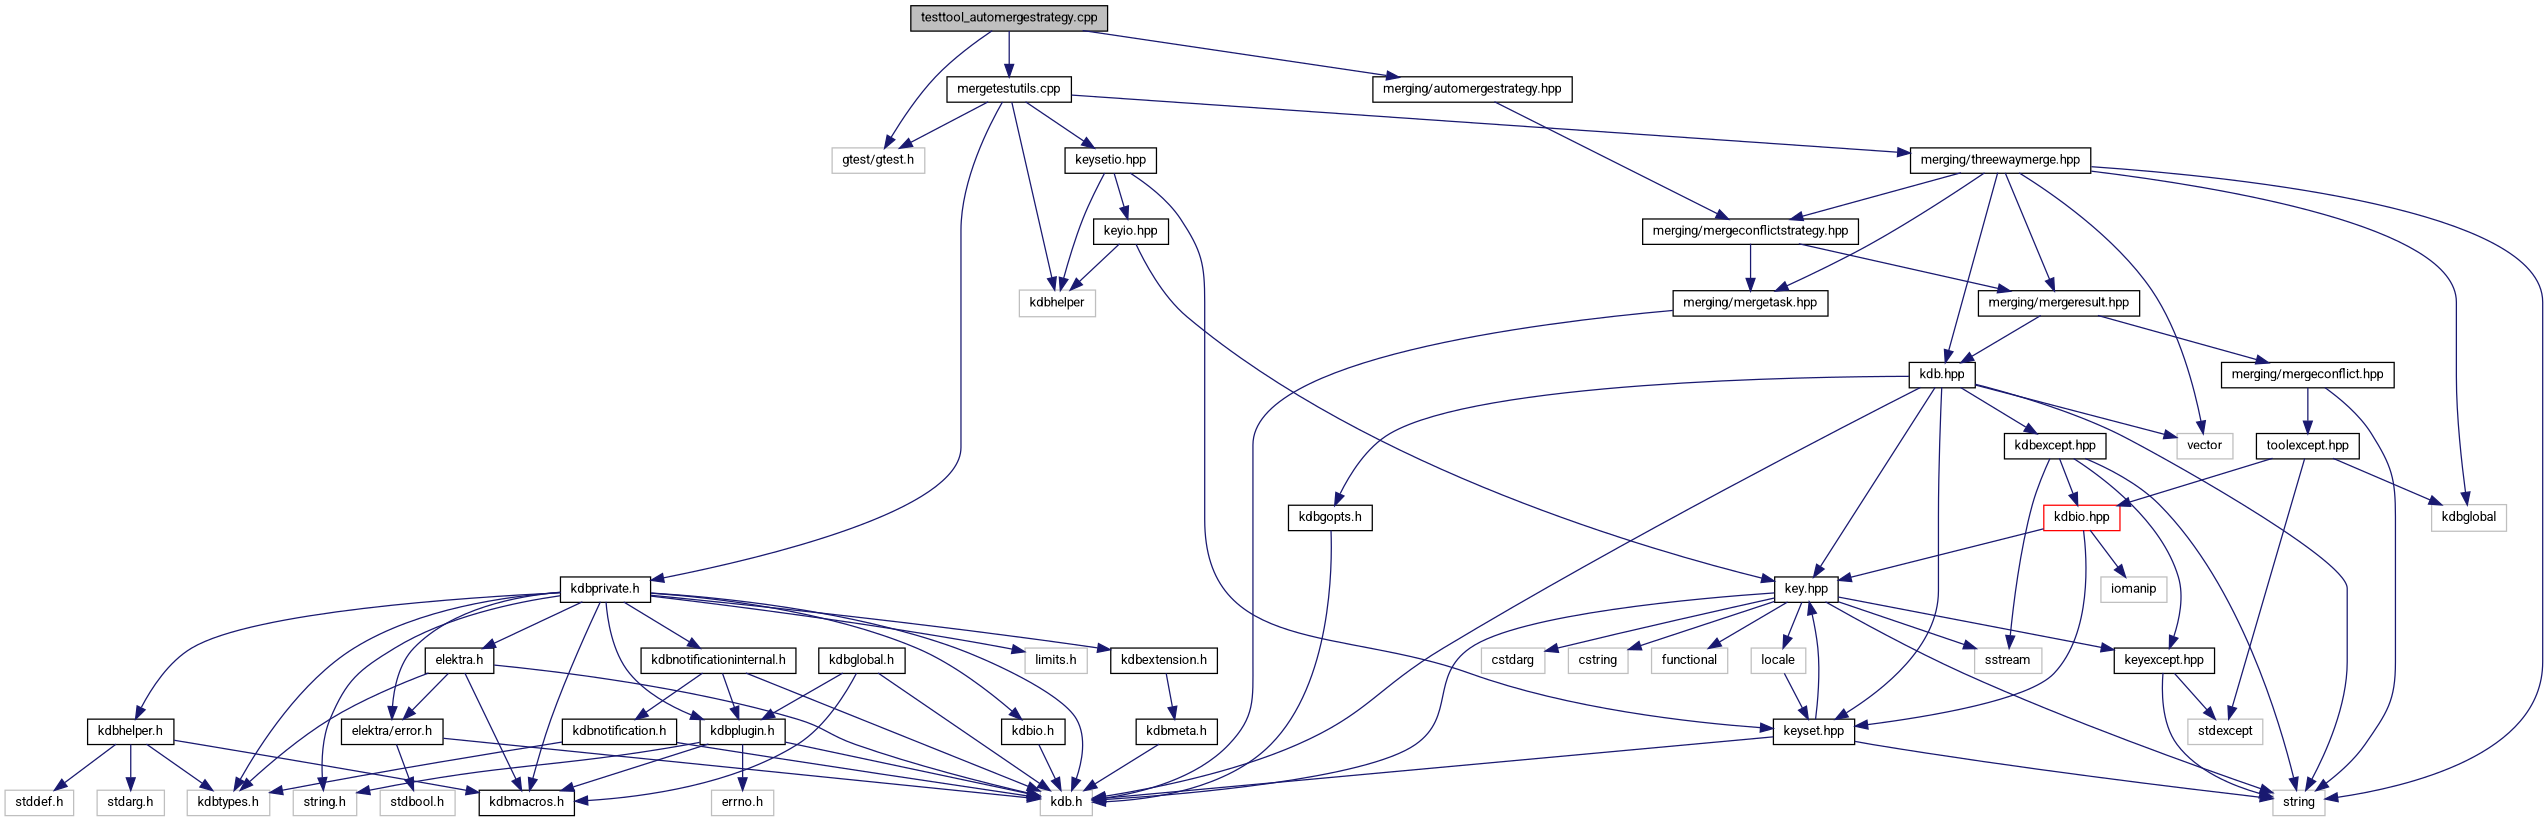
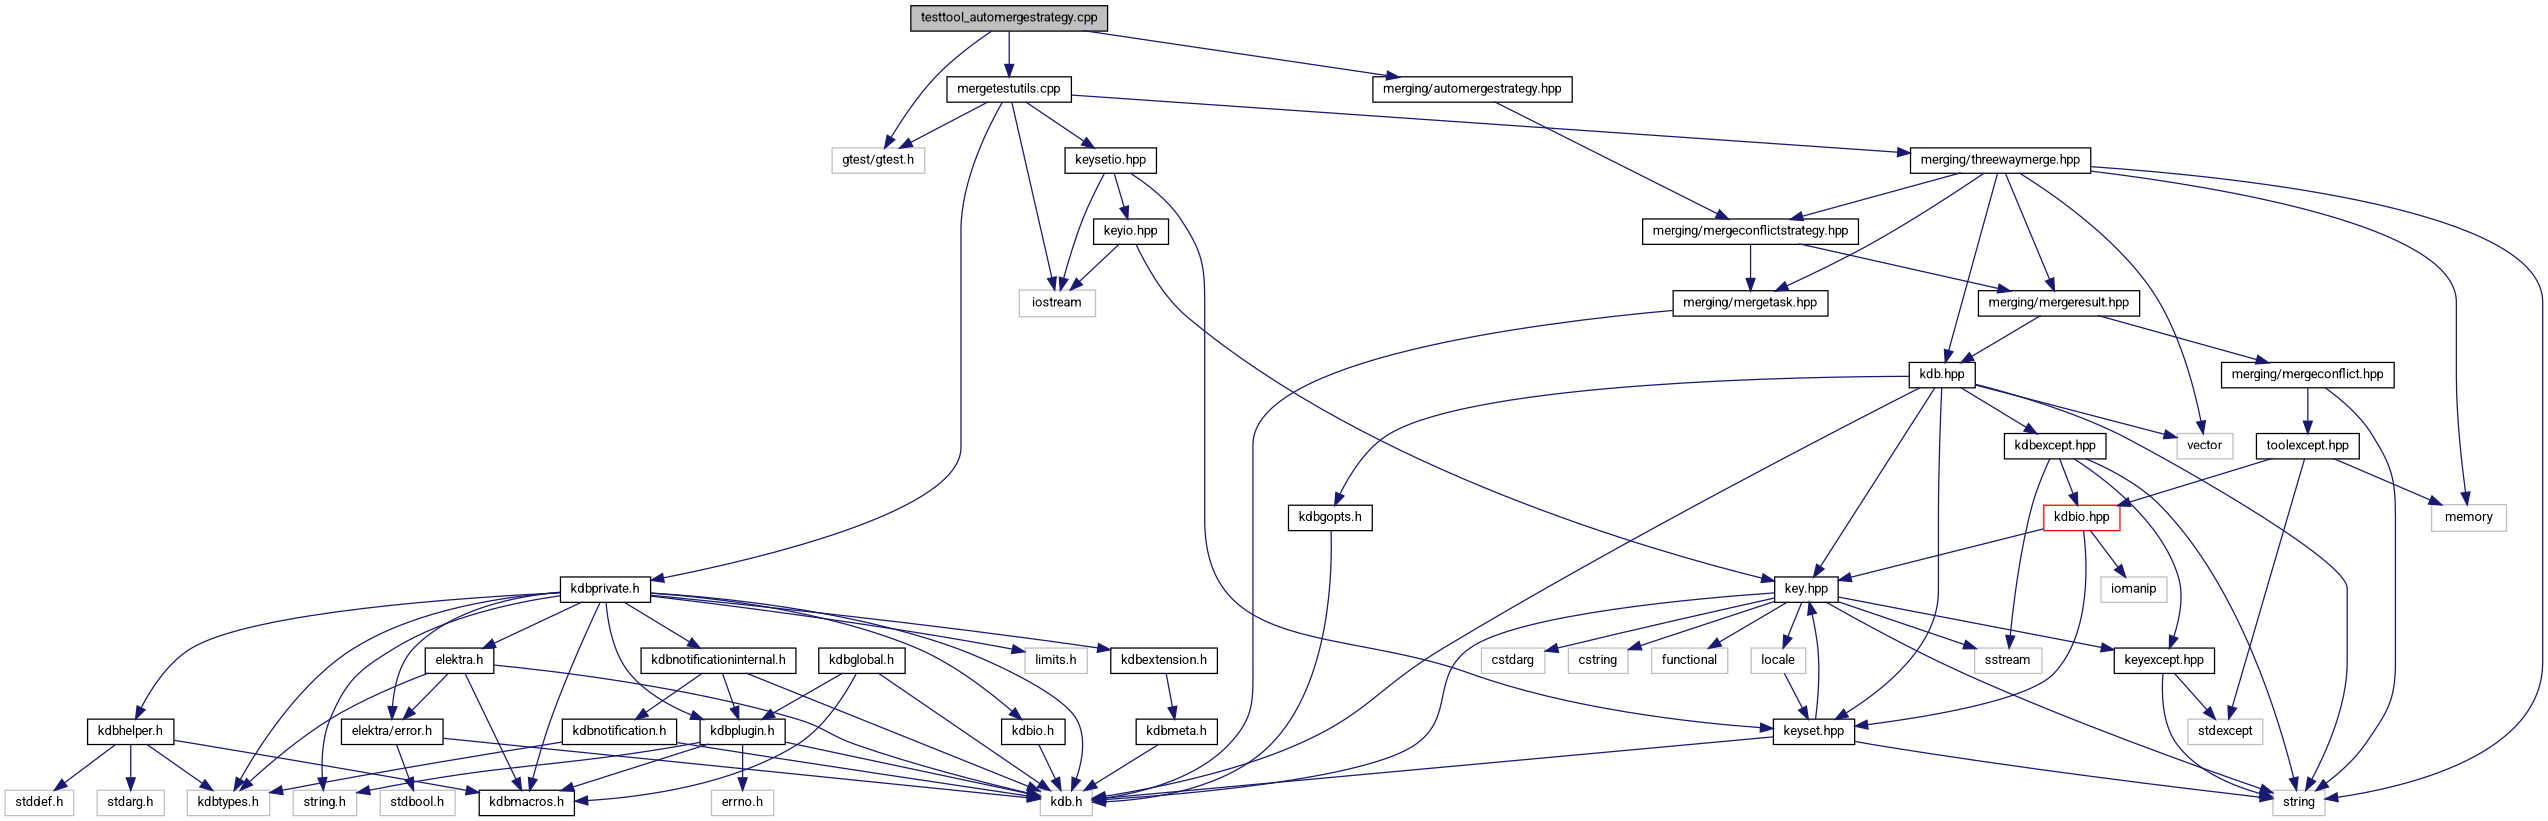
  digraph {
    fontname=Roboto
    node [color=black fillcolor=white fontname=Roboto fontsize=10 shape=record style=filled]
    edge [color=midnightblue fontname=Roboto fontsize=10 labelfontname=Helvetica labelfontsize=10 style=solid]
    n1 [fillcolor=grey75 fontcolor=black height=0.2 label="testtool_automergestrategy.cpp" width=0.4]
    n2 [height=0.2 label="mergetestutils.cpp" width=0.4]
    n3 [color=grey75 height=0.2 label="gtest/gtest.h" width=0.4]
    n4 [height=0.2 label="merging/automergestrategy.hpp" width=0.4]
-   n5 [color=grey75 height=0.2 label=kdbhelper width=0.4]
+   n5 [color=grey75 height=0.2 label=iostream width=0.4]
    n6 [height=0.2 label="kdbprivate.h" width=0.4]
    n7 [height=0.2 label="keysetio.hpp" width=0.4]
    n8 [height=0.2 label="merging/threewaymerge.hpp" width=0.4]
    n9 [height=0.2 label="merging/mergeconflictstrategy.hpp" width=0.4]
    n10 [height=0.2 label="elektra.h" width=0.4]
    n11 [height=0.2 label="elektra/error.h" width=0.4]
    n12 [color=grey75 height=0.2 label="kdb.h" width=0.4]
    n13 [height=0.2 label="kdbmacros.h" width=0.4]
    n14 [color=grey75 height=0.2 label="kdbtypes.h" width=0.4]
    n15 [height=0.2 label="kdbextension.h" width=0.4]
    n16 [height=0.2 label="kdbhelper.h" width=0.4]
    n17 [height=0.2 label="kdbio.h" width=0.4]
    n18 [height=0.2 label="kdbnotificationinternal.h" width=0.4]
    n19 [height=0.2 label="kdbplugin.h" width=0.4]
    n20 [color=grey75 height=0.2 label="limits.h" width=0.4]
    n21 [color=grey75 height=0.2 label="string.h" width=0.4]
    n22 [height=0.2 label="keyio.hpp" width=0.4]
    n23 [height=0.2 label="keyset.hpp" width=0.4]
    n24 [color=grey75 height=0.2 label=string width=0.4]
    n25 [height=0.2 label="kdb.hpp" width=0.4]
    n26 [color=grey75 height=0.2 label=vector width=0.4]
-   n27 [color=grey75 height=0.2 label=kdbglobal width=0.4]
+   n27 [color=grey75 height=0.2 label=memory width=0.4]
    n28 [height=0.2 label="merging/mergeresult.hpp" width=0.4]
    n29 [height=0.2 label="merging/mergetask.hpp" width=0.4]
    n30 [color=grey75 height=0.2 label="stdbool.h" width=0.4]
    n31 [height=0.2 label="kdbmeta.h" width=0.4]
    n32 [color=grey75 height=0.2 label="stdarg.h" width=0.4]
    n33 [color=grey75 height=0.2 label="stddef.h" width=0.4]
    n34 [height=0.2 label="kdbnotification.h" width=0.4]
    n35 [color=grey75 height=0.2 label="errno.h" width=0.4]
    n36 [height=0.2 label="kdbglobal.h" width=0.4]
    n37 [height=0.2 label="key.hpp" width=0.4]
    n38 [color=grey75 height=0.2 label=cstdarg width=0.4]
    n39 [color=grey75 height=0.2 label=cstring width=0.4]
    n40 [color=grey75 height=0.2 label=functional width=0.4]
    n41 [color=grey75 height=0.2 label=locale width=0.4]
    n42 [color=grey75 height=0.2 label=sstream width=0.4]
    n43 [height=0.2 label="keyexcept.hpp" width=0.4]
    n44 [color=grey75 height=0.2 label=stdexcept width=0.4]
    n45 [height=0.2 label="kdbexcept.hpp" width=0.4]
    n46 [height=0.2 label="kdbgopts.h" width=0.4]
    n47 [height=0.2 label="merging/mergeconflict.hpp" width=0.4]
    n48 [color=red height=0.2 label="kdbio.hpp" width=0.4]
    n49 [color=grey75 height=0.2 label=iomanip width=0.4]
    n50 [height=0.2 label="toolexcept.hpp" width=0.4]
    n1 -> n2
    n1 -> n3
    n1 -> n4
    n2 -> n3
    n2 -> n5
    n2 -> n6
    n2 -> n7
    n2 -> n8
    n4 -> n9
    n6 -> n10
    n6 -> n11
    n6 -> n12
    n6 -> n13
    n6 -> n14
    n6 -> n15
    n6 -> n16
    n6 -> n17
    n6 -> n18
    n6 -> n19
    n6 -> n20
    n6 -> n21
    n7 -> n5
    n7 -> n22
    n7 -> n23
    n8 -> n9
    n8 -> n24
    n8 -> n25
    n8 -> n26
    n8 -> n27
    n8 -> n28
    n8 -> n29
    n9 -> n28
    n9 -> n29
    n10 -> n11
    n10 -> n12
    n10 -> n13
    n10 -> n14
    n11 -> n12
    n11 -> n30
    n15 -> n31
    n16 -> n13
    n16 -> n14
    n16 -> n32
    n16 -> n33
    n17 -> n12
    n18 -> n12
    n18 -> n19
    n18 -> n34
    n19 -> n12
    n19 -> n13
    n19 -> n21
    n19 -> n35
    n22 -> n5
    n22 -> n37
    n23 -> n12
    n23 -> n24
    n23 -> n37
    n25 -> n12
    n25 -> n23
    n25 -> n24
    n25 -> n26
    n25 -> n37
    n25 -> n45
    n25 -> n46
    n28 -> n25
    n28 -> n47
    n29 -> n12
    n31 -> n12
    n34 -> n12
    n34 -> n14
    n36 -> n12
    n36 -> n13
    n36 -> n19
    n37 -> n12
    n37 -> n24
    n37 -> n38
    n37 -> n39
    n37 -> n40
    n37 -> n41
    n37 -> n42
    n37 -> n43
    n41 -> n23
    n43 -> n24
    n43 -> n44
    n45 -> n24
    n45 -> n42
    n45 -> n43
    n45 -> n48
    n46 -> n12
    n47 -> n24
    n47 -> n50
    n48 -> n23
    n48 -> n37
    n48 -> n49
    n50 -> n27
    n50 -> n44
    n50 -> n48
  }
